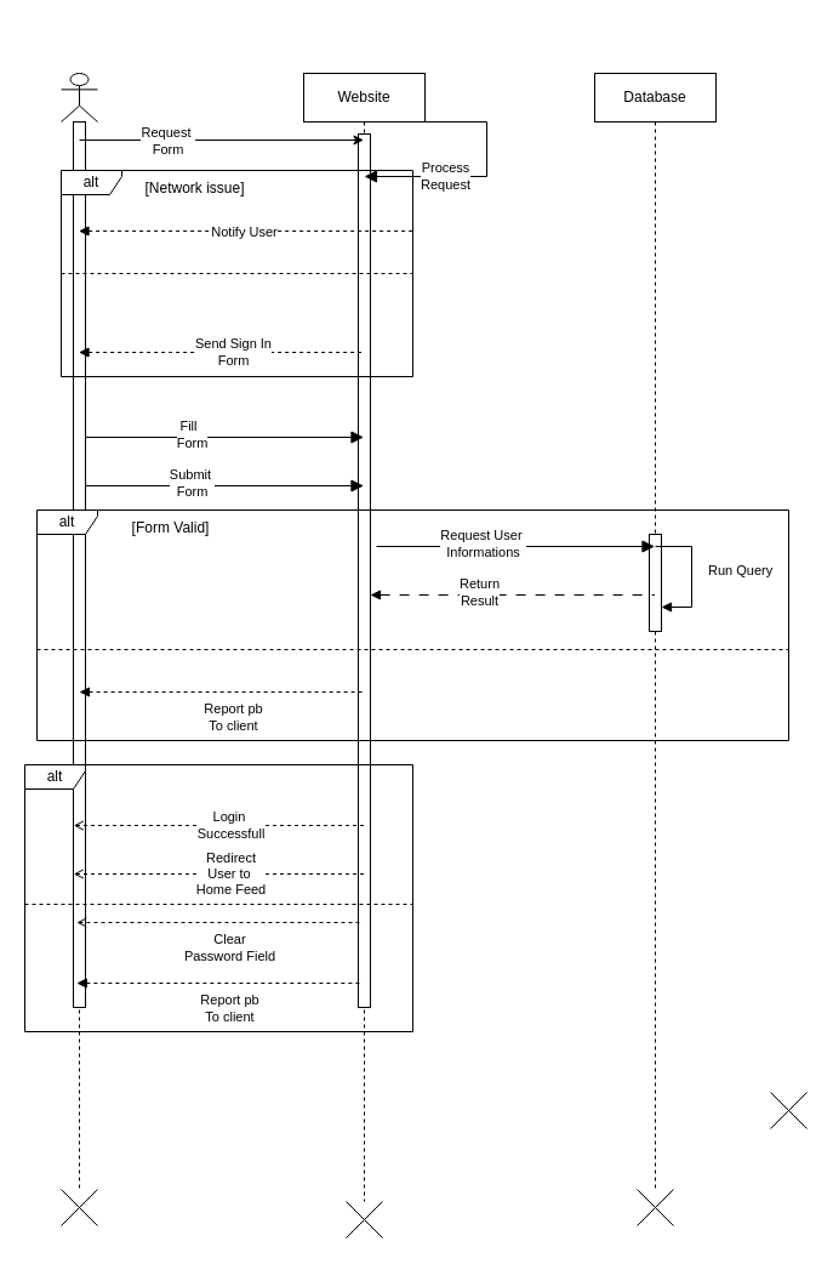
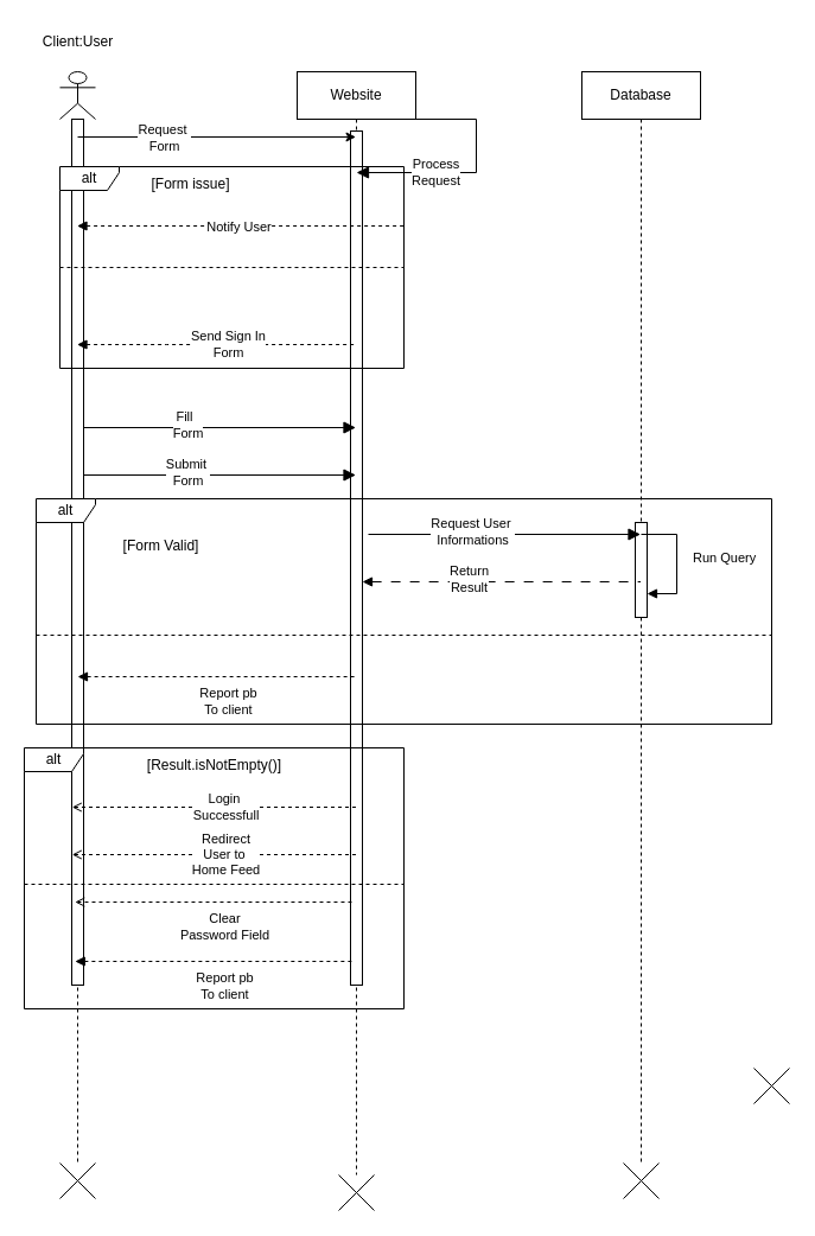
  <mxCell id="0" />
  <mxCell id="1" parent="0" />
  <mxCell id="2" value="" style="shape=umlLifeline;perimeter=lifelinePerimeter;whiteSpace=wrap;html=1;container=1;dropTarget=0;collapsible=0;recursiveResize=0;outlineConnect=0;portConstraint=eastwest;newEdgeStyle={&quot;curved&quot;:0,&quot;rounded&quot;:0};participant=umlActor;" parent="1" vertex="1"><mxGeometry x="50" y="60" width="30" height="920" as="geometry" /></mxCell>
  <mxCell id="3" value="" style="html=1;points=[[0,0,0,0,5],[0,1,0,0,-5],[1,0,0,0,5],[1,1,0,0,-5]];perimeter=orthogonalPerimeter;outlineConnect=0;targetShapes=umlLifeline;portConstraint=eastwest;newEdgeStyle={&quot;curved&quot;:0,&quot;rounded&quot;:0};" parent="2" vertex="1"><mxGeometry x="10" y="40" width="10" height="730" as="geometry" /></mxCell>
  <mxCell id="4" value="Website" style="shape=umlLifeline;perimeter=lifelinePerimeter;whiteSpace=wrap;html=1;container=1;dropTarget=0;collapsible=0;recursiveResize=0;outlineConnect=0;portConstraint=eastwest;newEdgeStyle={&quot;curved&quot;:0,&quot;rounded&quot;:0};" parent="1" vertex="1"><mxGeometry x="250" y="60" width="100" height="930" as="geometry" /></mxCell>
  <mxCell id="5" value="" style="html=1;points=[[0,0,0,0,5],[0,1,0,0,-5],[1,0,0,0,5],[1,1,0,0,-5]];perimeter=orthogonalPerimeter;outlineConnect=0;targetShapes=umlLifeline;portConstraint=eastwest;newEdgeStyle={&quot;curved&quot;:0,&quot;rounded&quot;:0};" parent="4" vertex="1"><mxGeometry x="45" y="50" width="10" height="720" as="geometry" /></mxCell>
  <mxCell id="6" value="Database" style="shape=umlLifeline;perimeter=lifelinePerimeter;whiteSpace=wrap;html=1;container=1;dropTarget=0;collapsible=0;recursiveResize=0;outlineConnect=0;portConstraint=eastwest;newEdgeStyle={&quot;curved&quot;:0,&quot;rounded&quot;:0};" parent="1" vertex="1"><mxGeometry x="490" y="60" width="100" height="920" as="geometry" /></mxCell>
  <mxCell id="7" value="" style="html=1;points=[];perimeter=orthogonalPerimeter;outlineConnect=0;targetShapes=umlLifeline;portConstraint=eastwest;newEdgeStyle={&quot;edgeStyle&quot;:&quot;elbowEdgeStyle&quot;,&quot;elbow&quot;:&quot;vertical&quot;,&quot;curved&quot;:0,&quot;rounded&quot;:0};" parent="6" vertex="1"><mxGeometry x="45" y="380" width="10" height="80" as="geometry" /></mxCell>
  <mxCell id="8" value="alt" style="shape=umlFrame;whiteSpace=wrap;html=1;pointerEvents=0;recursiveResize=0;container=1;collapsible=0;width=50;height=20;" parent="1" vertex="1"><mxGeometry x="50" y="140" width="290" height="170" as="geometry" /></mxCell>
  <mxCell id="9" value="" style="line;strokeWidth=1;dashed=1;labelPosition=center;verticalLabelPosition=bottom;align=left;verticalAlign=top;spacingLeft=20;spacingTop=15;html=1;whiteSpace=wrap;" parent="8" vertex="1"><mxGeometry y="80" width="290" height="10" as="geometry" /></mxCell>
- <mxCell id="10" value="[Network issue]" style="text;html=1;align=center;verticalAlign=middle;resizable=0;points=[];autosize=1;strokeColor=none;fillColor=none;" parent="8" vertex="1"><mxGeometry x="55" width="110" height="30" as="geometry" /></mxCell>
+ <mxCell id="10" value="[Form issue]" style="text;html=1;align=center;verticalAlign=middle;resizable=0;points=[];autosize=1;strokeColor=none;fillColor=none;" parent="8" vertex="1"><mxGeometry x="55" width="110" height="30" as="geometry" /></mxCell>
  <mxCell id="11" value="" style="html=1;verticalAlign=bottom;labelBackgroundColor=none;endArrow=none;endFill=0;dashed=1;rounded=0;startArrow=block;startFill=1;" parent="8" source="2" edge="1"><mxGeometry width="160" relative="1" as="geometry"><mxPoint x="130" y="50" as="sourcePoint" /><mxPoint x="290" y="50" as="targetPoint" /></mxGeometry></mxCell>
  <mxCell id="12" value="" style="html=1;verticalAlign=bottom;labelBackgroundColor=none;endArrow=none;endFill=0;dashed=1;rounded=0;startArrow=block;startFill=1;" parent="1" source="2" target="4" edge="1"><mxGeometry width="160" relative="1" as="geometry"><mxPoint x="90" y="290" as="sourcePoint" /><mxPoint x="205" y="290" as="targetPoint" /><Array as="points"><mxPoint x="140" y="290" /></Array></mxGeometry></mxCell>
  <mxCell id="13" value="Notify User" style="edgeLabel;html=1;align=center;verticalAlign=middle;resizable=0;points=[];" parent="12" vertex="1" connectable="0"><mxGeometry x="-0.061" y="1" relative="1" as="geometry"><mxPoint x="26" y="-99" as="offset" /></mxGeometry></mxCell>
  <mxCell id="14" value="Send Sign In&lt;br style=&quot;border-color: var(--border-color);&quot;&gt;Form" style="edgeLabel;html=1;align=center;verticalAlign=middle;resizable=0;points=[];" parent="12" vertex="1" connectable="0"><mxGeometry x="0.078" y="1" relative="1" as="geometry"><mxPoint as="offset" /></mxGeometry></mxCell>
  <mxCell id="15" value="" style="endArrow=block;startArrow=none;endFill=1;startFill=0;endSize=8;html=1;verticalAlign=bottom;labelBackgroundColor=none;strokeWidth=1;rounded=0;" parent="1" target="4" edge="1"><mxGeometry width="160" relative="1" as="geometry"><mxPoint x="70" y="360" as="sourcePoint" /><mxPoint x="175" y="360" as="targetPoint" /></mxGeometry></mxCell>
  <mxCell id="16" value="Fill&amp;nbsp;&amp;nbsp;&lt;br&gt;Form" style="edgeLabel;html=1;align=center;verticalAlign=middle;resizable=0;points=[];" parent="15" vertex="1" connectable="0"><mxGeometry x="-0.238" y="3" relative="1" as="geometry"><mxPoint as="offset" /></mxGeometry></mxCell>
  <mxCell id="17" value="" style="endArrow=block;startArrow=none;endFill=1;startFill=0;endSize=8;html=1;verticalAlign=bottom;labelBackgroundColor=none;strokeWidth=1;rounded=0;" parent="1" target="4" edge="1"><mxGeometry width="160" relative="1" as="geometry"><mxPoint x="70" y="400" as="sourcePoint" /><mxPoint x="175" y="400" as="targetPoint" /></mxGeometry></mxCell>
  <mxCell id="18" value="Submit&amp;nbsp;&lt;br&gt;Form" style="edgeLabel;html=1;align=center;verticalAlign=middle;resizable=0;points=[];" parent="17" vertex="1" connectable="0"><mxGeometry x="-0.238" y="3" relative="1" as="geometry"><mxPoint as="offset" /></mxGeometry></mxCell>
  <mxCell id="19" style="rounded=0;orthogonalLoop=1;jettySize=auto;html=1;exitX=1;exitY=0;exitDx=0;exitDy=5;exitPerimeter=0;" parent="1" target="4" edge="1"><mxGeometry relative="1" as="geometry"><mxPoint x="65" y="115" as="sourcePoint" /><mxPoint x="180" y="115" as="targetPoint" /></mxGeometry></mxCell>
  <mxCell id="20" value="Request&amp;nbsp;&lt;br&gt;Form" style="edgeLabel;html=1;align=center;verticalAlign=middle;resizable=0;points=[];" parent="19" vertex="1" connectable="0"><mxGeometry x="-0.389" relative="1" as="geometry"><mxPoint as="offset" /></mxGeometry></mxCell>
  <mxCell id="21" value="" style="endArrow=block;startArrow=none;endFill=1;startFill=0;endSize=8;html=1;verticalAlign=bottom;labelBackgroundColor=none;strokeWidth=1;rounded=0;edgeStyle=orthogonalEdgeStyle;elbow=vertical;" parent="1" edge="1"><mxGeometry width="160" relative="1" as="geometry"><mxPoint x="300" y="100" as="sourcePoint" /><mxPoint x="300" y="145" as="targetPoint" /><Array as="points"><mxPoint x="401" y="100" /><mxPoint x="401" y="145" /></Array></mxGeometry></mxCell>
  <mxCell id="22" value="Process&lt;br style=&quot;border-color: var(--border-color); text-align: left;&quot;&gt;&lt;span style=&quot;text-align: left;&quot;&gt;Request&lt;/span&gt;" style="edgeLabel;html=1;align=center;verticalAlign=middle;resizable=0;points=[];" parent="21" vertex="1" connectable="0"><mxGeometry x="0.467" y="-1" relative="1" as="geometry"><mxPoint as="offset" /></mxGeometry></mxCell>
  <mxCell id="23" value="alt" style="shape=umlFrame;whiteSpace=wrap;html=1;pointerEvents=0;recursiveResize=0;container=1;collapsible=0;width=50;height=20;" parent="1" vertex="1"><mxGeometry x="30" y="420" width="620" height="190" as="geometry" /></mxCell>
  <mxCell id="24" value="" style="line;strokeWidth=1;dashed=1;labelPosition=center;verticalLabelPosition=bottom;align=left;verticalAlign=top;spacingLeft=20;spacingTop=15;html=1;whiteSpace=wrap;" parent="23" vertex="1"><mxGeometry y="110" width="620" height="10" as="geometry" /></mxCell>
- <mxCell id="25" value="[Form Valid]" style="text;html=1;align=center;verticalAlign=middle;resizable=0;points=[];autosize=1;strokeColor=none;fillColor=none;" parent="23" vertex="1"><mxGeometry x="65" width="90" height="30" as="geometry" /></mxCell>
+ <mxCell id="25" value="[Form Valid]" style="text;html=1;align=center;verticalAlign=middle;resizable=0;points=[];autosize=1;strokeColor=none;fillColor=none;" parent="23" vertex="1"><mxGeometry x="60" y="25" width="90" height="30" as="geometry" /></mxCell>
  <mxCell id="26" value="" style="html=1;verticalAlign=bottom;labelBackgroundColor=none;endArrow=none;endFill=0;dashed=1;rounded=0;startArrow=block;startFill=1;" parent="23" edge="1"><mxGeometry width="160" relative="1" as="geometry"><mxPoint x="35" y="150" as="sourcePoint" /><mxPoint x="269.5" y="150" as="targetPoint" /><Array as="points"><mxPoint x="85" y="150" /></Array></mxGeometry></mxCell>
  <mxCell id="27" value="Report pb&lt;br&gt;To client" style="edgeLabel;html=1;align=center;verticalAlign=middle;resizable=0;points=[];" parent="26" vertex="1" connectable="0"><mxGeometry x="0.078" y="1" relative="1" as="geometry"><mxPoint y="21" as="offset" /></mxGeometry></mxCell>
  <mxCell id="28" value="" style="endArrow=block;startArrow=none;endFill=1;startFill=0;endSize=8;html=1;verticalAlign=bottom;labelBackgroundColor=none;strokeWidth=1;rounded=0;" parent="23" target="6" edge="1"><mxGeometry width="160" relative="1" as="geometry"><mxPoint x="280" y="30" as="sourcePoint" /><mxPoint x="500" y="22" as="targetPoint" /></mxGeometry></mxCell>
  <mxCell id="29" value="Request User&amp;nbsp;&lt;br&gt;Informations" style="edgeLabel;html=1;align=center;verticalAlign=middle;resizable=0;points=[];" parent="28" vertex="1" connectable="0"><mxGeometry x="-0.238" y="3" relative="1" as="geometry"><mxPoint as="offset" /></mxGeometry></mxCell>
  <mxCell id="30" value="" style="shape=umlDestroy;html=1;" parent="1" vertex="1"><mxGeometry x="50" y="980" width="30" height="30" as="geometry" /></mxCell>
  <mxCell id="31" value="" style="shape=umlDestroy;html=1;" parent="1" vertex="1"><mxGeometry x="285" y="990" width="30" height="30" as="geometry" /></mxCell>
  <mxCell id="32" value="" style="shape=umlDestroy;html=1;" parent="1" vertex="1"><mxGeometry x="525" y="980" width="30" height="30" as="geometry" /></mxCell>
  <mxCell id="33" value="" style="shape=umlDestroy;html=1;" parent="1" vertex="1"><mxGeometry x="635" y="900" width="30" height="30" as="geometry" /></mxCell>
  <mxCell id="34" value="" style="endArrow=none;startArrow=block;endFill=0;startFill=1;endSize=8;html=1;verticalAlign=bottom;labelBackgroundColor=none;strokeWidth=1;rounded=0;dashed=1;dashPattern=8 8;" parent="1" edge="1"><mxGeometry width="160" relative="1" as="geometry"><mxPoint x="305" y="490" as="sourcePoint" /><mxPoint x="539.5" y="490" as="targetPoint" /></mxGeometry></mxCell>
  <mxCell id="35" value="Return &lt;br&gt;Result" style="edgeLabel;html=1;align=center;verticalAlign=middle;resizable=0;points=[];" parent="34" vertex="1" connectable="0"><mxGeometry x="-0.238" y="3" relative="1" as="geometry"><mxPoint as="offset" /></mxGeometry></mxCell>
  <mxCell id="36" value="Run Query" style="html=1;align=left;spacingLeft=2;endArrow=block;rounded=0;edgeStyle=orthogonalEdgeStyle;curved=0;rounded=0;" edge="1" parent="1"><mxGeometry x="-0.048" y="10" relative="1" as="geometry"><mxPoint x="540" y="450" as="sourcePoint" /><Array as="points"><mxPoint x="570" y="450" /><mxPoint x="570" y="500" /></Array><mxPoint x="545" y="500" as="targetPoint" /><mxPoint as="offset" /></mxGeometry></mxCell>
  <mxCell id="37" value="alt" style="shape=umlFrame;whiteSpace=wrap;html=1;pointerEvents=0;recursiveResize=0;container=1;collapsible=0;width=50;height=20;" vertex="1" parent="1"><mxGeometry x="20" y="630" width="320" height="220" as="geometry" /></mxCell>
  <mxCell id="38" value="" style="line;strokeWidth=1;dashed=1;labelPosition=center;verticalLabelPosition=bottom;align=left;verticalAlign=top;spacingLeft=20;spacingTop=15;html=1;whiteSpace=wrap;" vertex="1" parent="37"><mxGeometry y="110" width="320" height="10" as="geometry" /></mxCell>
+ <mxCell id="39" value="[Result.isNotEmpty()]" style="text;html=1;align=center;verticalAlign=middle;resizable=0;points=[];autosize=1;strokeColor=none;fillColor=none;" vertex="1" parent="37"><mxGeometry x="90" width="140" height="30" as="geometry" /></mxCell>
  <mxCell id="40" value="" style="html=1;verticalAlign=bottom;labelBackgroundColor=none;endArrow=none;endFill=0;dashed=1;rounded=0;startArrow=open;startFill=0;" edge="1" parent="37"><mxGeometry width="160" relative="1" as="geometry"><mxPoint x="42.75" y="130" as="sourcePoint" /><mxPoint x="277.25" y="130" as="targetPoint" /><Array as="points"><mxPoint x="92.75" y="130" /></Array></mxGeometry></mxCell>
  <mxCell id="41" value="Clear&lt;br&gt;Password Field" style="edgeLabel;html=1;align=center;verticalAlign=middle;resizable=0;points=[];" vertex="1" connectable="0" parent="40"><mxGeometry x="0.078" y="1" relative="1" as="geometry"><mxPoint y="21" as="offset" /></mxGeometry></mxCell>
  <mxCell id="42" value="" style="html=1;verticalAlign=bottom;labelBackgroundColor=none;endArrow=none;endFill=0;dashed=1;rounded=0;startArrow=open;startFill=0;" parent="37" edge="1"><mxGeometry width="160" relative="1" as="geometry"><mxPoint x="40.25" y="50" as="sourcePoint" /><mxPoint x="279.75" y="50" as="targetPoint" /><Array as="points"><mxPoint x="90.25" y="50" /></Array></mxGeometry></mxCell>
  <mxCell id="43" value="Login&amp;nbsp;&lt;br&gt;Successfull" style="edgeLabel;html=1;align=center;verticalAlign=middle;resizable=0;points=[];" parent="42" vertex="1" connectable="0"><mxGeometry x="0.078" y="1" relative="1" as="geometry"><mxPoint as="offset" /></mxGeometry></mxCell>
  <mxCell id="44" value="" style="html=1;verticalAlign=bottom;labelBackgroundColor=none;endArrow=none;endFill=0;dashed=1;rounded=0;startArrow=block;startFill=1;" edge="1" parent="37"><mxGeometry width="160" relative="1" as="geometry"><mxPoint x="42.75" y="180" as="sourcePoint" /><mxPoint x="277.25" y="180" as="targetPoint" /><Array as="points"><mxPoint x="92.75" y="180" /></Array></mxGeometry></mxCell>
  <mxCell id="45" value="Report pb&lt;br&gt;To client" style="edgeLabel;html=1;align=center;verticalAlign=middle;resizable=0;points=[];" vertex="1" connectable="0" parent="44"><mxGeometry x="0.078" y="1" relative="1" as="geometry"><mxPoint y="21" as="offset" /></mxGeometry></mxCell>
  <mxCell id="46" value="" style="html=1;verticalAlign=bottom;labelBackgroundColor=none;endArrow=none;endFill=0;dashed=1;rounded=0;startArrow=open;startFill=0;" edge="1" parent="37"><mxGeometry width="160" relative="1" as="geometry"><mxPoint x="40.25" y="90" as="sourcePoint" /><mxPoint x="279.75" y="90" as="targetPoint" /><Array as="points"><mxPoint x="90.25" y="90" /></Array></mxGeometry></mxCell>
  <mxCell id="47" value="Redirect&lt;br&gt;User to&amp;nbsp;&lt;br&gt;Home Feed" style="edgeLabel;html=1;align=center;verticalAlign=middle;resizable=0;points=[];" vertex="1" connectable="0" parent="46"><mxGeometry x="0.078" y="1" relative="1" as="geometry"><mxPoint as="offset" /></mxGeometry></mxCell>
+ <mxCell id="48" value="Client:User" style="text;html=1;align=center;verticalAlign=middle;resizable=0;points=[];autosize=1;strokeColor=none;fillColor=none;" vertex="1" parent="1"><mxGeometry x="25" width="80" height="30" as="geometry" y="20" /></mxCell>
